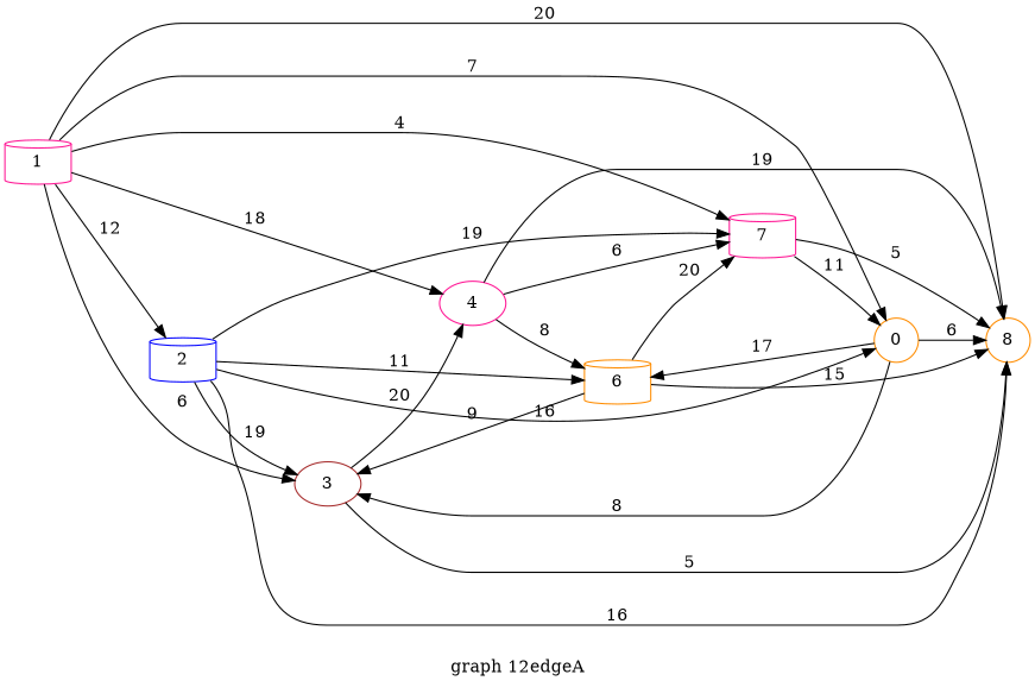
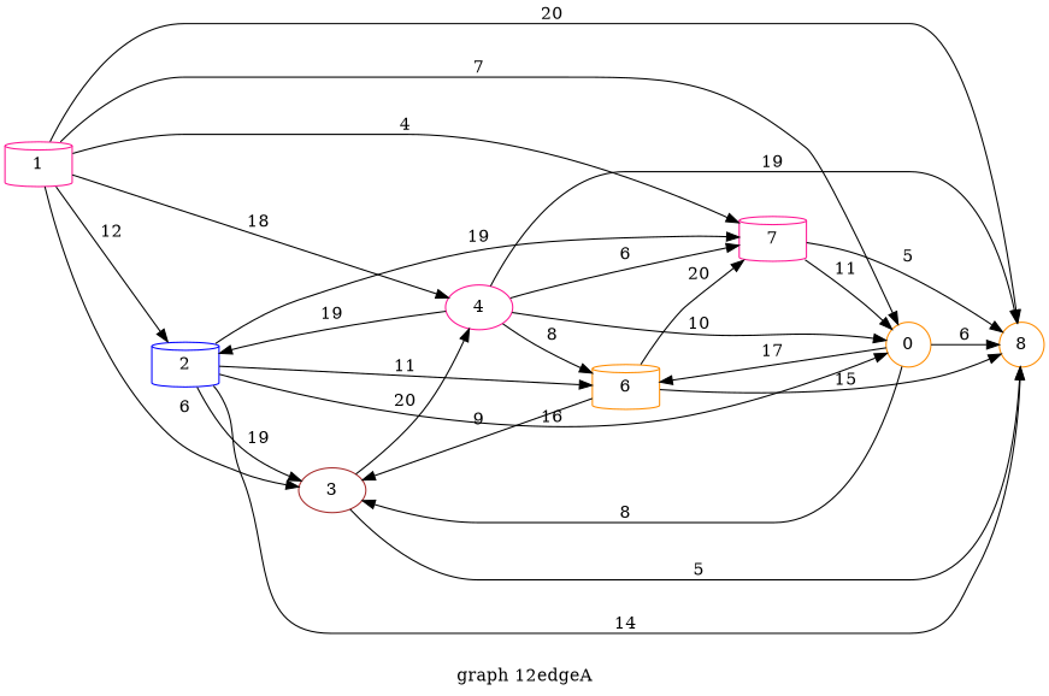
  digraph {
    label="graph 12edgeA"
    rankdir=LR
    node [color=deeppink shape=cylinder]
    2 [color=blue]
    1
    3 [color=brown shape=ellipse]
    4 [shape=ellipse]
    n5 [color=darkorange label=0 shape=circle]
    7
    8 [color=darkorange shape=circle]
    6 [color=darkorange]
    2 -> 3 [label=" 19 "]
    2 -> n5 [label=" 16 "]
    2 -> 7 [label=" 19 "]
-   2 -> 8 [label=" 16 "]
+   2 -> 8 [label=" 14 "]
    2 -> 6 [label=" 11 "]
    1 -> 2 [label=" 12 "]
    1 -> 3 [label=" 6 "]
    1 -> 4 [label=" 18 "]
    1 -> n5 [label=" 7 "]
    1 -> 7 [label=" 4 "]
    1 -> 8 [label=" 20 "]
    3 -> 4 [label=" 20 "]
    3 -> 8 [label=" 5 "]
+   4 -> 2 [label=" 19 "]
+   4 -> n5 [label=" 10 "]
    4 -> 7 [label=" 6 "]
    4 -> 8 [label=" 19 "]
    4 -> 6 [label=" 8 "]
    n5 -> 3 [label=" 8 "]
    n5 -> 8 [label=" 6 "]
    n5 -> 6 [label=" 17 "]
    7 -> n5 [label=" 11 "]
    7 -> 8 [label=" 5 "]
    6 -> 3 [label=" 9 "]
    6 -> 7 [label=" 20 "]
    6 -> 8 [label=" 15 "]
  }
